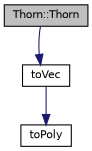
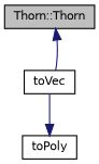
  digraph {
    rankdir=TB
    node [color=black fillcolor=white fontname=Helvetica fontsize=10 shape=record style=filled]
    edge [color=midnightblue fontname=Helvetica fontsize=10 labelfontname=Helvetica labelfontsize=10 style=solid]
    n1 [fillcolor=grey75 fontcolor=black height=0.2 label="Thorn::Thorn" width=0.4]
    n2 [height=0.2 label=toVec width=0.4]
    n3 [height=0.2 label=toPoly width=0.4]
-   n1 -> n2
+   n2 -> n1
    n2 -> n3
  }
